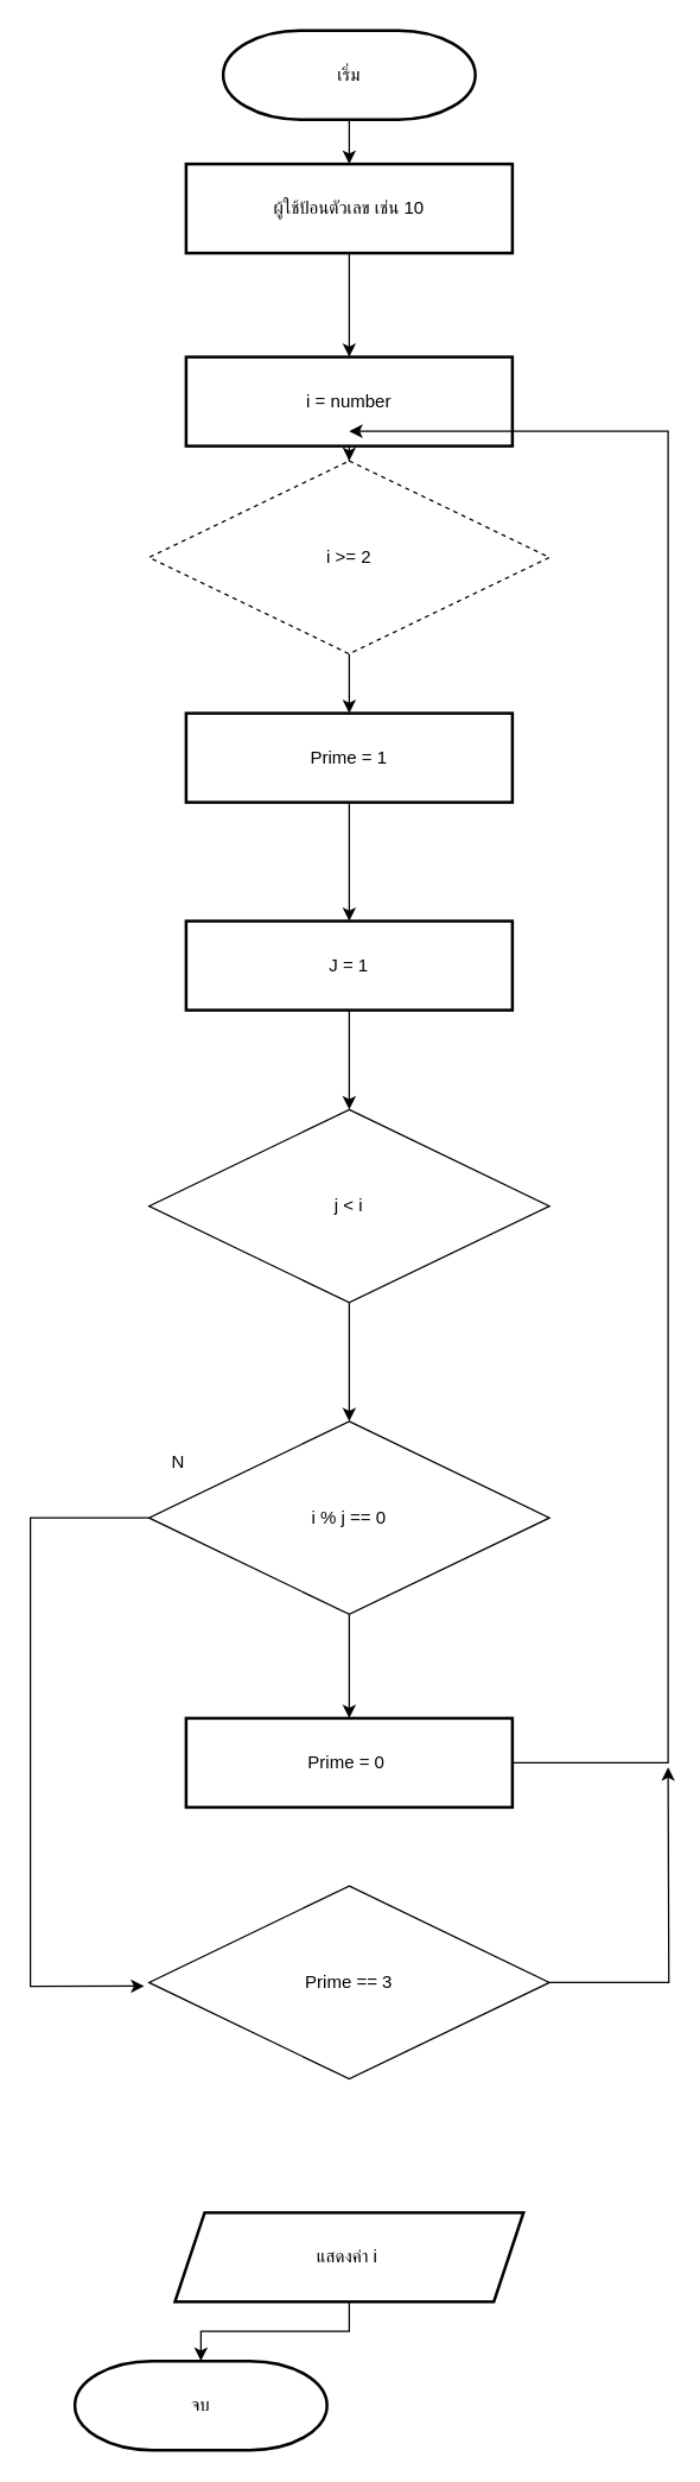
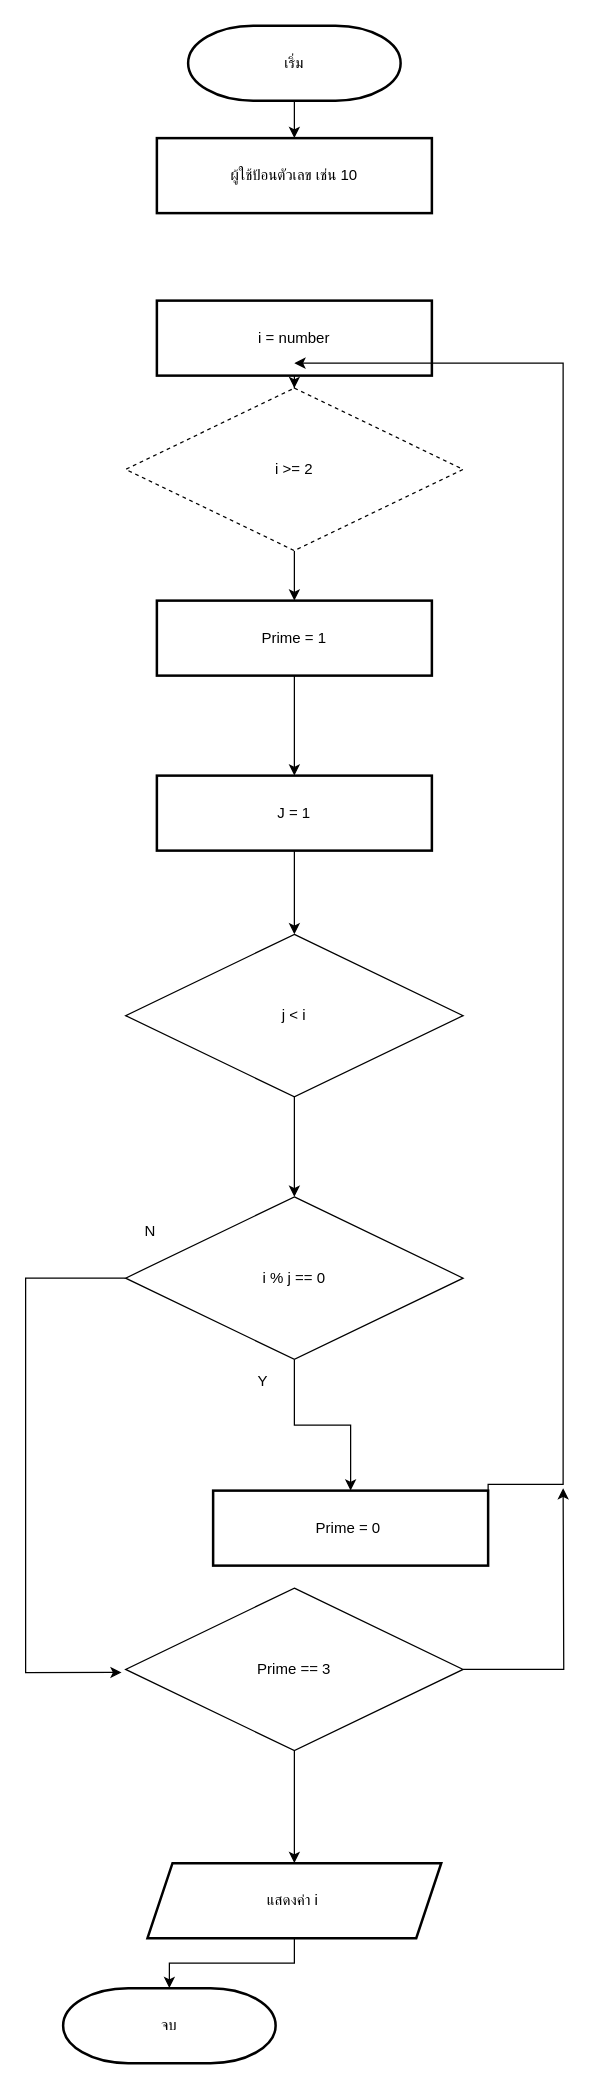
  <mxCell id="0" />
  <mxCell id="1" parent="0" />
  <mxCell id="2" value="" style="edgeStyle=orthogonalEdgeStyle;rounded=0;orthogonalLoop=1;jettySize=auto;html=1;fontColor=default;labelBackgroundColor=none;" edge="1" parent="1" source="3" target="5"><mxGeometry relative="1" as="geometry" /></mxCell>
  <mxCell id="3" value="เริ่ม" style="strokeWidth=2;html=1;shape=mxgraph.flowchart.terminator;whiteSpace=wrap;fontColor=default;labelBackgroundColor=none;" vertex="1" parent="1"><mxGeometry x="150" y="20" width="170" height="60" as="geometry" /></mxCell>
- <mxCell id="4" value="" style="edgeStyle=orthogonalEdgeStyle;rounded=0;orthogonalLoop=1;jettySize=auto;html=1;fontColor=default;labelBackgroundColor=none;" edge="1" parent="1" source="5" target="7"><mxGeometry relative="1" as="geometry" /></mxCell>
  <mxCell id="5" value="ผู้ใช้ป้อนตัวเลข เช่น 10" style="whiteSpace=wrap;html=1;strokeWidth=2;fontColor=default;labelBackgroundColor=none;" vertex="1" parent="1"><mxGeometry x="125" y="110" width="220" height="60" as="geometry" /></mxCell>
  <mxCell id="6" value="" style="edgeStyle=orthogonalEdgeStyle;rounded=0;orthogonalLoop=1;jettySize=auto;html=1;fontColor=default;labelBackgroundColor=none;" edge="1" parent="1" source="7" target="9"><mxGeometry relative="1" as="geometry" /></mxCell>
  <mxCell id="7" value="i = number" style="whiteSpace=wrap;html=1;strokeWidth=2;fontColor=default;labelBackgroundColor=none;" vertex="1" parent="1"><mxGeometry x="125" y="240" width="220" height="60" as="geometry" /></mxCell>
  <mxCell id="8" value="" style="edgeStyle=orthogonalEdgeStyle;rounded=0;orthogonalLoop=1;jettySize=auto;html=1;fontColor=default;labelBackgroundColor=none;" edge="1" parent="1" source="9" target="11"><mxGeometry relative="1" as="geometry" /></mxCell>
  <mxCell id="9" value="i &amp;gt;= 2" style="rhombus;whiteSpace=wrap;html=1;fontColor=default;labelBackgroundColor=none;dashed=1;" vertex="1" parent="1"><mxGeometry x="100" y="310" width="270" height="130" as="geometry" /></mxCell>
  <mxCell id="10" value="" style="edgeStyle=orthogonalEdgeStyle;rounded=0;orthogonalLoop=1;jettySize=auto;html=1;fontColor=default;labelBackgroundColor=none;" edge="1" parent="1" source="11" target="13"><mxGeometry relative="1" as="geometry" /></mxCell>
  <mxCell id="11" value="Prime = 1" style="whiteSpace=wrap;html=1;strokeWidth=2;fontColor=default;labelBackgroundColor=none;" vertex="1" parent="1"><mxGeometry x="125" y="480" width="220" height="60" as="geometry" /></mxCell>
  <mxCell id="12" value="" style="edgeStyle=orthogonalEdgeStyle;rounded=0;orthogonalLoop=1;jettySize=auto;html=1;fontColor=default;labelBackgroundColor=none;" edge="1" parent="1" source="13" target="15"><mxGeometry relative="1" as="geometry" /></mxCell>
  <mxCell id="13" value="J = 1" style="whiteSpace=wrap;html=1;strokeWidth=2;fontColor=default;labelBackgroundColor=none;" vertex="1" parent="1"><mxGeometry x="125" y="620" width="220" height="60" as="geometry" /></mxCell>
  <mxCell id="14" value="" style="edgeStyle=orthogonalEdgeStyle;rounded=0;orthogonalLoop=1;jettySize=auto;html=1;fontColor=default;labelBackgroundColor=none;" edge="1" parent="1" source="15" target="18"><mxGeometry relative="1" as="geometry" /></mxCell>
  <mxCell id="15" value="j &amp;lt; i" style="rhombus;whiteSpace=wrap;html=1;fontColor=default;labelBackgroundColor=none;" vertex="1" parent="1"><mxGeometry x="100" y="747" width="270" height="130" as="geometry" /></mxCell>
  <mxCell id="16" value="" style="edgeStyle=orthogonalEdgeStyle;rounded=0;orthogonalLoop=1;jettySize=auto;html=1;fontColor=default;labelBackgroundColor=none;" edge="1" parent="1" source="18" target="20"><mxGeometry relative="1" as="geometry" /></mxCell>
  <mxCell id="17" style="edgeStyle=orthogonalEdgeStyle;rounded=0;orthogonalLoop=1;jettySize=auto;html=1;entryX=-0.012;entryY=0.519;entryDx=0;entryDy=0;entryPerimeter=0;exitX=0;exitY=0.5;exitDx=0;exitDy=0;fontColor=default;labelBackgroundColor=none;" edge="1" parent="1" source="18" target="25"><mxGeometry relative="1" as="geometry"><mxPoint x="-10" y="1340" as="targetPoint" /><Array as="points"><mxPoint x="20" y="1022" /><mxPoint x="20" y="1338" /></Array></mxGeometry></mxCell>
  <mxCell id="18" value="i % j == 0" style="rhombus;whiteSpace=wrap;html=1;fontColor=default;labelBackgroundColor=none;" vertex="1" parent="1"><mxGeometry x="100" y="957" width="270" height="130" as="geometry" /></mxCell>
  <mxCell id="19" style="edgeStyle=orthogonalEdgeStyle;rounded=0;orthogonalLoop=1;jettySize=auto;html=1;exitX=1;exitY=0.5;exitDx=0;exitDy=0;fontColor=default;labelBackgroundColor=none;" edge="1" parent="1" source="20"><mxGeometry relative="1" as="geometry"><mxPoint x="235" y="290" as="targetPoint" /><Array as="points"><mxPoint x="450" y="1187" /><mxPoint x="450" y="290" /></Array></mxGeometry></mxCell>
- <mxCell id="20" value="Prime = 0&amp;nbsp;" style="whiteSpace=wrap;html=1;strokeWidth=2;fontColor=default;labelBackgroundColor=none;" vertex="1" parent="1"><mxGeometry x="125" y="1157" width="220" height="60" as="geometry" /></mxCell>
+ <mxCell id="20" value="Prime = 0&amp;nbsp;" style="whiteSpace=wrap;html=1;strokeWidth=2;fontColor=default;labelBackgroundColor=none;" vertex="1" parent="1"><mxGeometry x="170" y="1192" width="220" height="60" as="geometry" /></mxCell>
+ <mxCell id="21" value="Y" style="text;html=1;align=center;verticalAlign=middle;whiteSpace=wrap;rounded=0;fontColor=default;labelBackgroundColor=none;" vertex="1" parent="1"><mxGeometry x="180" y="1090" width="60" height="30" as="geometry" /></mxCell>
  <mxCell id="22" value="N" style="text;html=1;align=center;verticalAlign=middle;whiteSpace=wrap;rounded=0;fontColor=default;labelBackgroundColor=none;" vertex="1" parent="1"><mxGeometry x="90" y="970" width="60" height="30" as="geometry" /></mxCell>
+ <mxCell id="23" value="" style="edgeStyle=orthogonalEdgeStyle;rounded=0;orthogonalLoop=1;jettySize=auto;html=1;fontColor=default;labelBackgroundColor=none;" edge="1" parent="1" source="25" target="27"><mxGeometry relative="1" as="geometry" /></mxCell>
  <mxCell id="24" style="edgeStyle=orthogonalEdgeStyle;rounded=0;orthogonalLoop=1;jettySize=auto;html=1;fontColor=default;labelBackgroundColor=none;" edge="1" parent="1" source="25"><mxGeometry relative="1" as="geometry"><mxPoint x="450" y="1190" as="targetPoint" /></mxGeometry></mxCell>
  <mxCell id="25" value="Prime == 3" style="rhombus;whiteSpace=wrap;html=1;fontColor=default;labelBackgroundColor=none;" vertex="1" parent="1"><mxGeometry x="100" y="1270" width="270" height="130" as="geometry" /></mxCell>
  <mxCell id="26" value="" style="edgeStyle=orthogonalEdgeStyle;rounded=0;orthogonalLoop=1;jettySize=auto;html=1;fontColor=default;labelBackgroundColor=none;" edge="1" parent="1" source="27" target="28"><mxGeometry relative="1" as="geometry" /></mxCell>
  <mxCell id="27" value="แสดงค่า i&amp;nbsp;" style="shape=parallelogram;perimeter=parallelogramPerimeter;whiteSpace=wrap;html=1;fixedSize=1;strokeWidth=2;fontColor=default;labelBackgroundColor=none;" vertex="1" parent="1"><mxGeometry x="117.5" y="1490" width="235" height="60" as="geometry" /></mxCell>
  <mxCell id="28" value="จบ" style="strokeWidth=2;html=1;shape=mxgraph.flowchart.terminator;whiteSpace=wrap;fontColor=default;labelBackgroundColor=none;" vertex="1" parent="1"><mxGeometry x="50" y="1590" width="170" height="60" as="geometry" /></mxCell>
